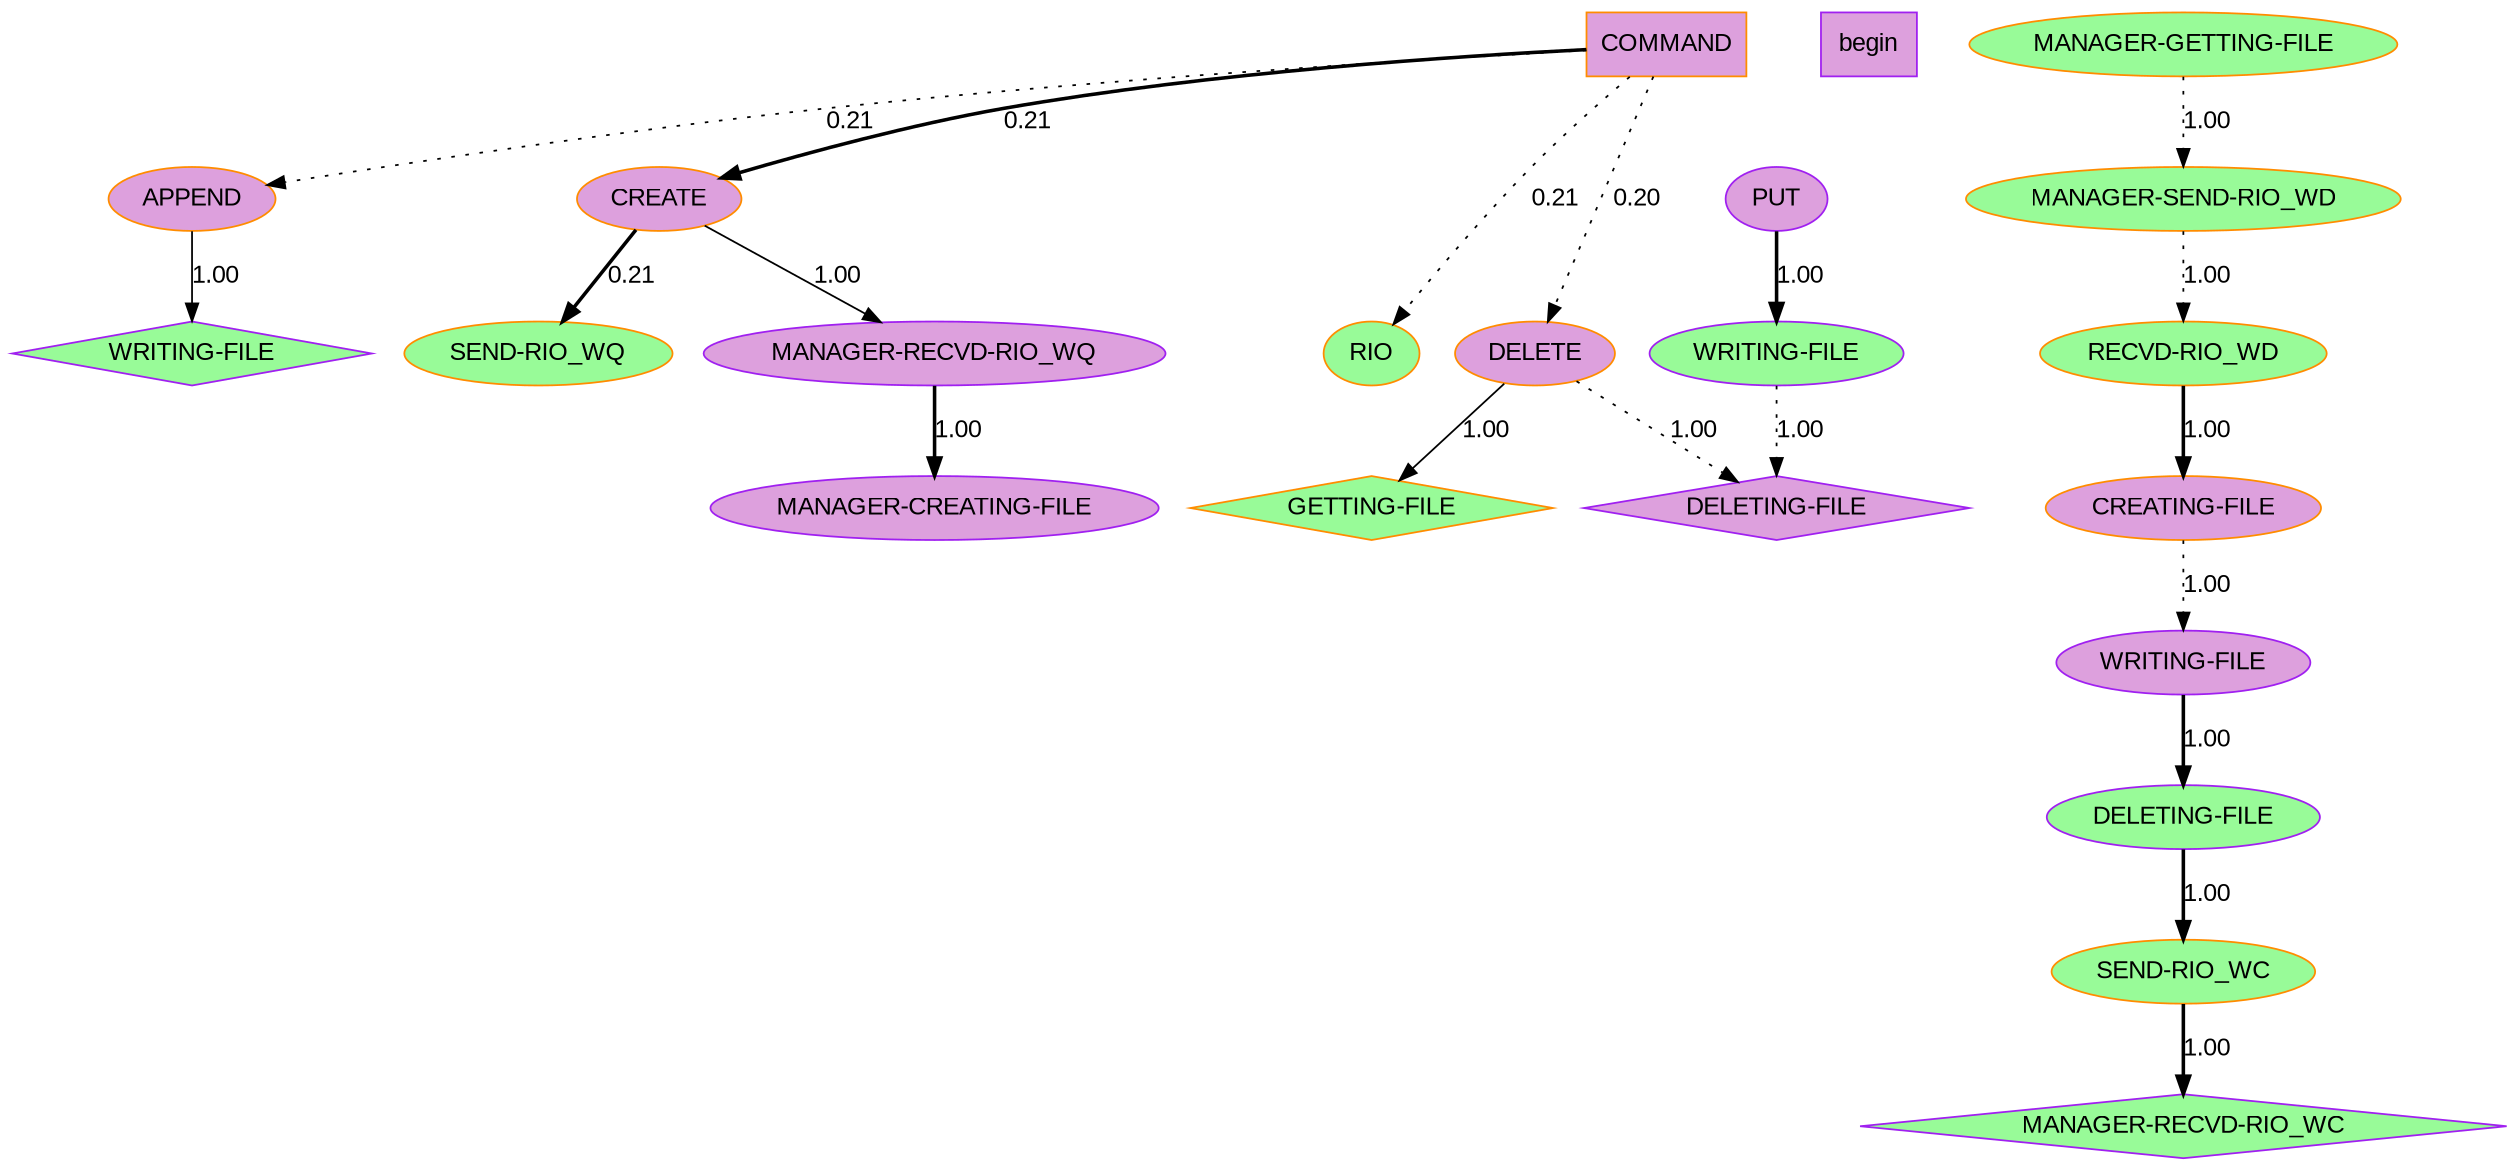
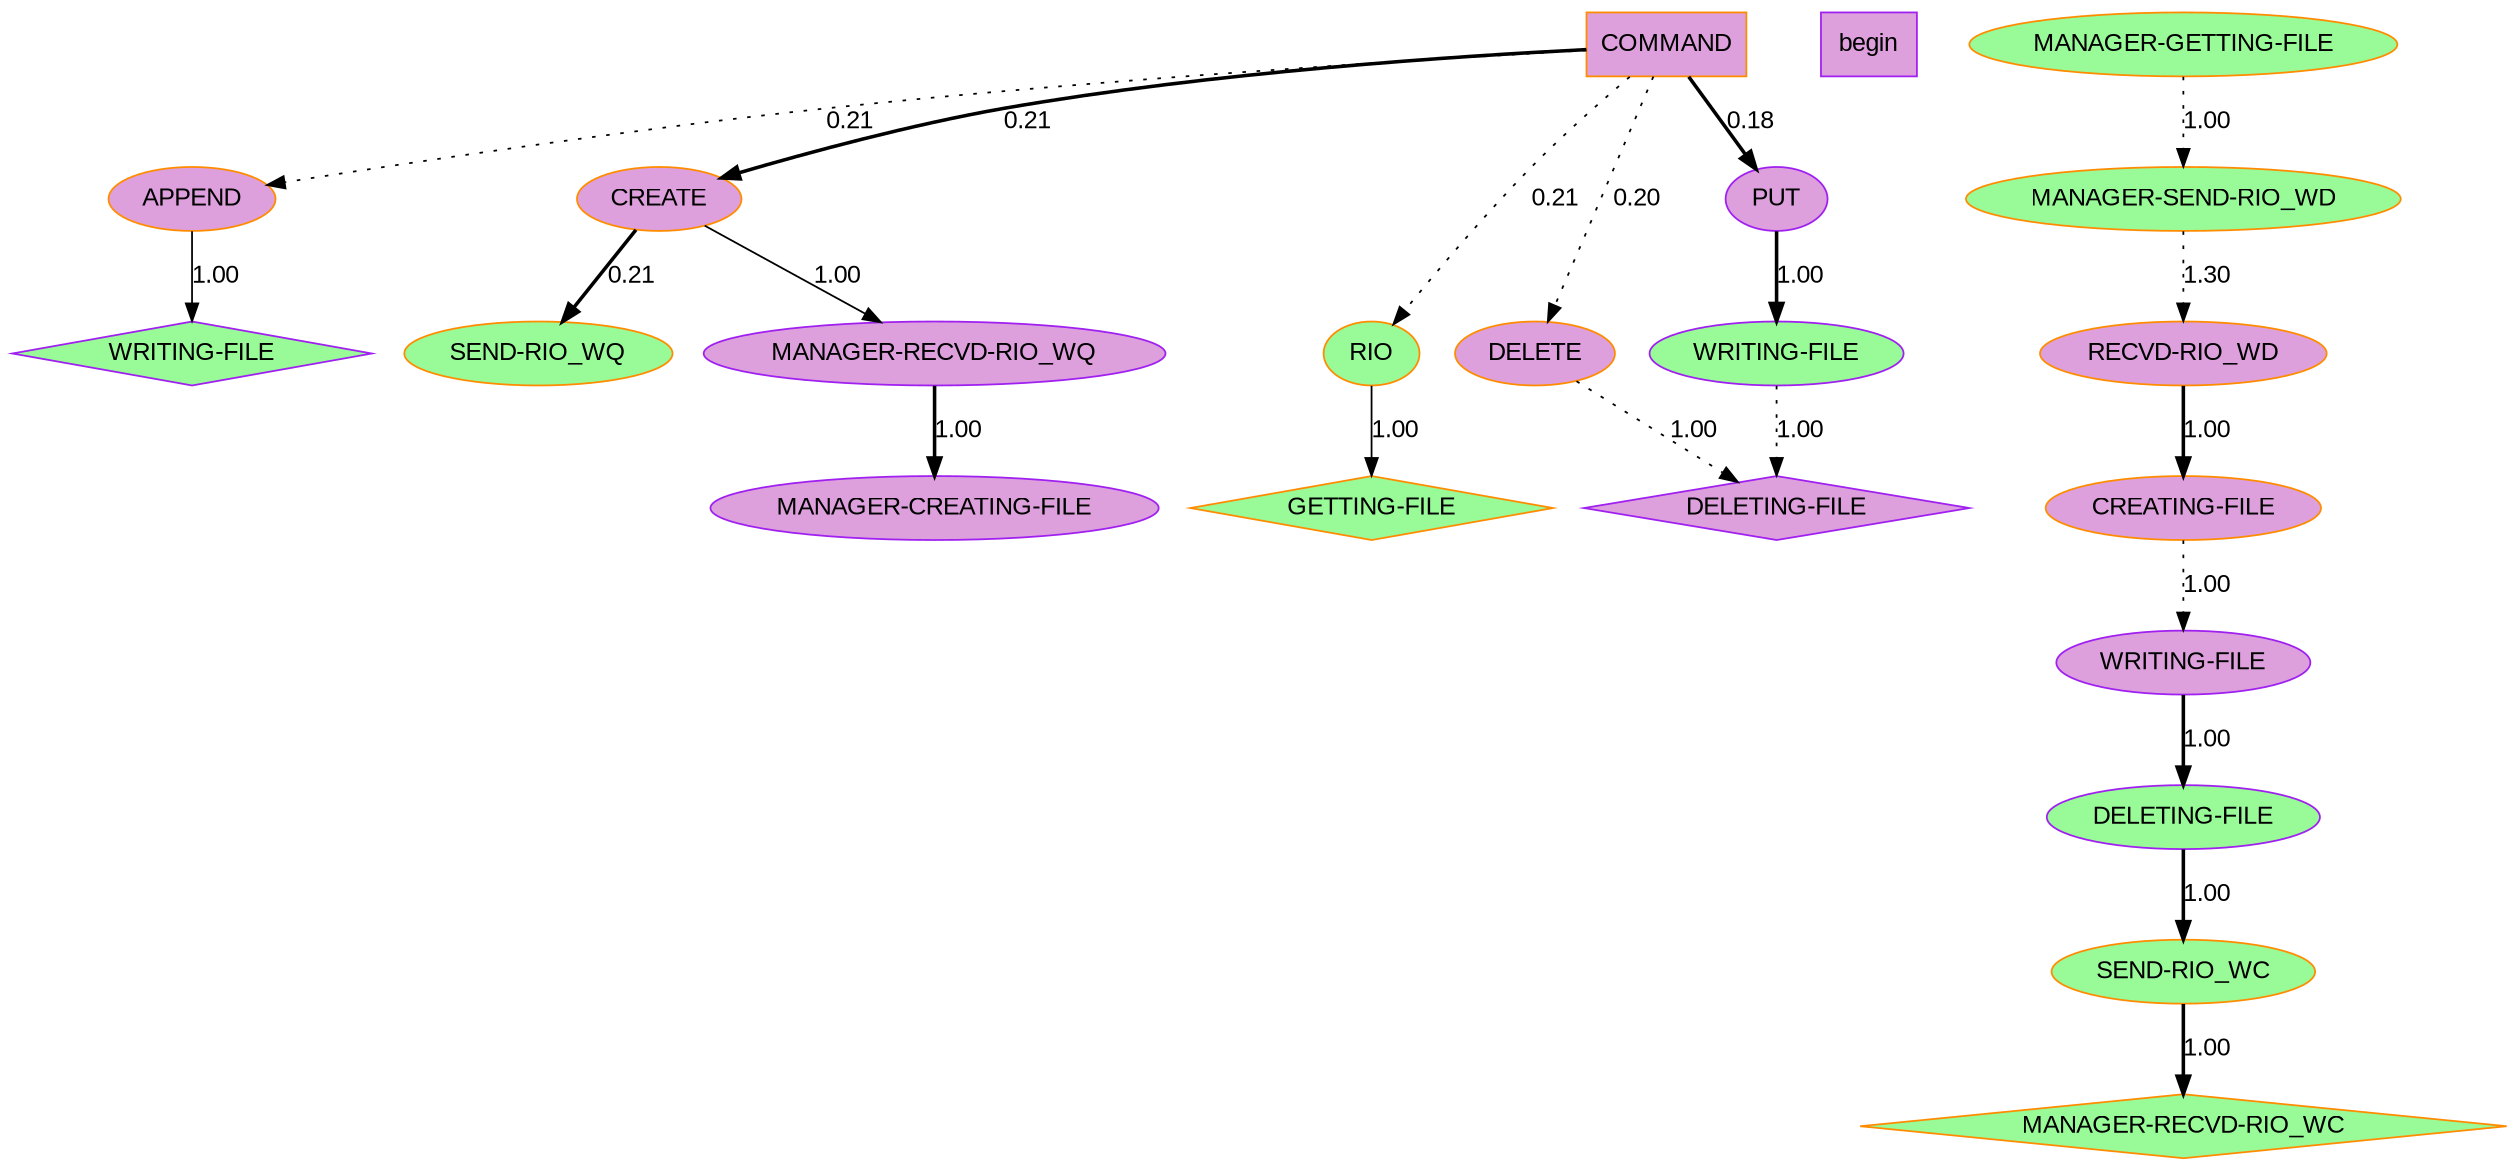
  digraph {
    fontname="Liberation Sans"
    node [color=darkorange fillcolor=plum fontname="Liberation Sans" style=filled]
    edge [fontname="Liberation Sans" style=bold weight=1.00]
    n1 [label=COMMAND shape=box]
    n2 [label=APPEND]
    n3 [label=CREATE]
    n4 [label=DELETE]
    n5 [fillcolor=palegreen label=RIO]
    n6 [color=purple label=PUT]
    n7 [color=purple fillcolor=palegreen label="WRITING-FILE" shape=diamond]
    n8 [fillcolor=palegreen label="SEND-RIO_WQ"]
    n9 [color=purple label="MANAGER-RECVD-RIO_WQ"]
    n10 [color=purple label="DELETING-FILE" shape=diamond]
    n11 [fillcolor=palegreen label="GETTING-FILE" shape=diamond]
    n12 [color=purple fillcolor=palegreen label="WRITING-FILE"]
    n13 [color=purple label=begin shape=box]
    n14 [color=purple label="MANAGER-CREATING-FILE"]
    n15 [fillcolor=palegreen label="MANAGER-GETTING-FILE"]
    n16 [fillcolor=palegreen label="MANAGER-SEND-RIO_WD"]
-   n17 [fillcolor=palegreen label="RECVD-RIO_WD"]
+   n17 [label="RECVD-RIO_WD"]
    n18 [label="CREATING-FILE"]
    n19 [color=purple label="WRITING-FILE"]
    n20 [color=purple fillcolor=palegreen label="DELETING-FILE"]
    n21 [fillcolor=palegreen label="SEND-RIO_WC"]
-   n22 [color=purple fillcolor=palegreen label="MANAGER-RECVD-RIO_WC" shape=diamond]
+   n22 [fillcolor=palegreen label="MANAGER-RECVD-RIO_WC" shape=diamond]
    n1 -> n2 [label=0.21 style=dotted weight=0.20]
    n1 -> n3 [label=0.21 weight=0.21]
    n1 -> n4 [label=0.20 style=dotted weight=0.20]
    n1 -> n5 [label=0.21 style=dotted weight=0.21]
+   n1 -> n6 [label=0.18 weight=0.18]
    n2 -> n7 [label=1.00 style=solid]
    n3 -> n8 [label=0.21]
    n3 -> n9 [label=1.00 style=solid]
    n4 -> n10 [label=1.00 style=dotted]
-   n4 -> n11 [label=1.00 style=solid]
+   n5 -> n11 [label=1.00 style=solid]
    n6 -> n12 [label=1.00]
    n9 -> n14 [label=1.00]
    n12 -> n10 [label=1.00 style=dotted]
    n15 -> n16 [label=1.00 style=dotted]
-   n16 -> n17 [label=1.00 style=dotted]
+   n16 -> n17 [label=1.30 style=dotted]
    n17 -> n18 [label=1.00]
    n18 -> n19 [label=1.00 style=dotted]
    n19 -> n20 [label=1.00]
    n20 -> n21 [label=1.00]
    n21 -> n22 [label=1.00]
  }
